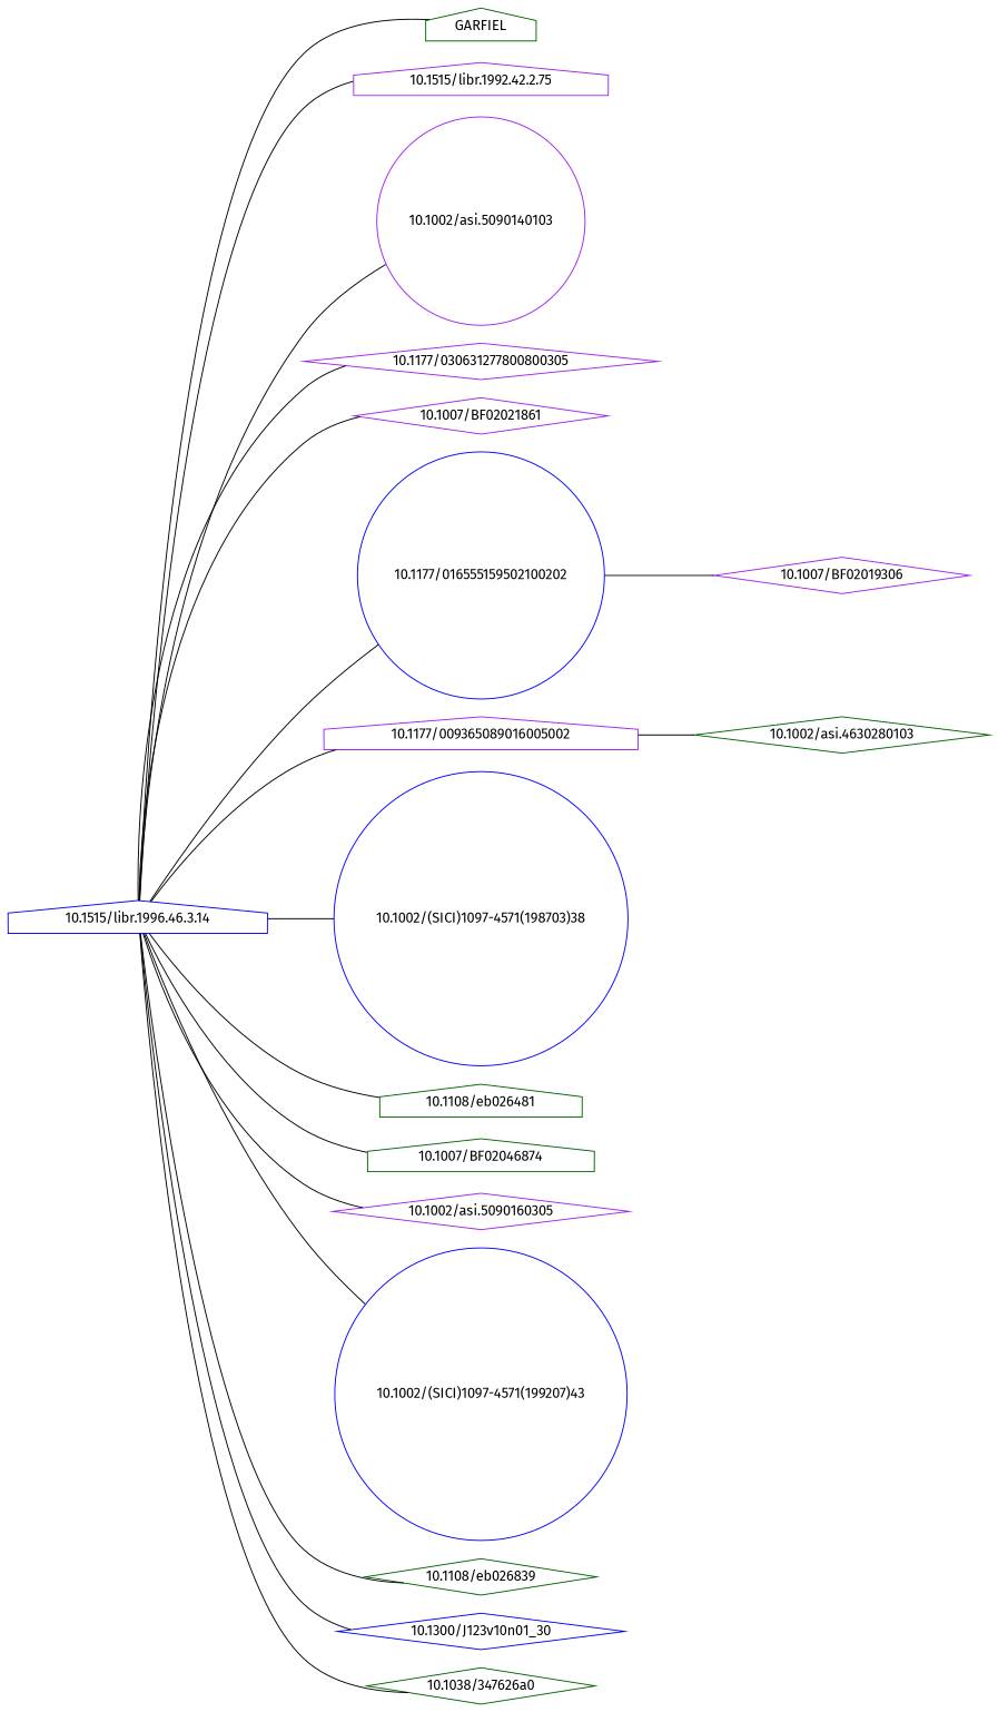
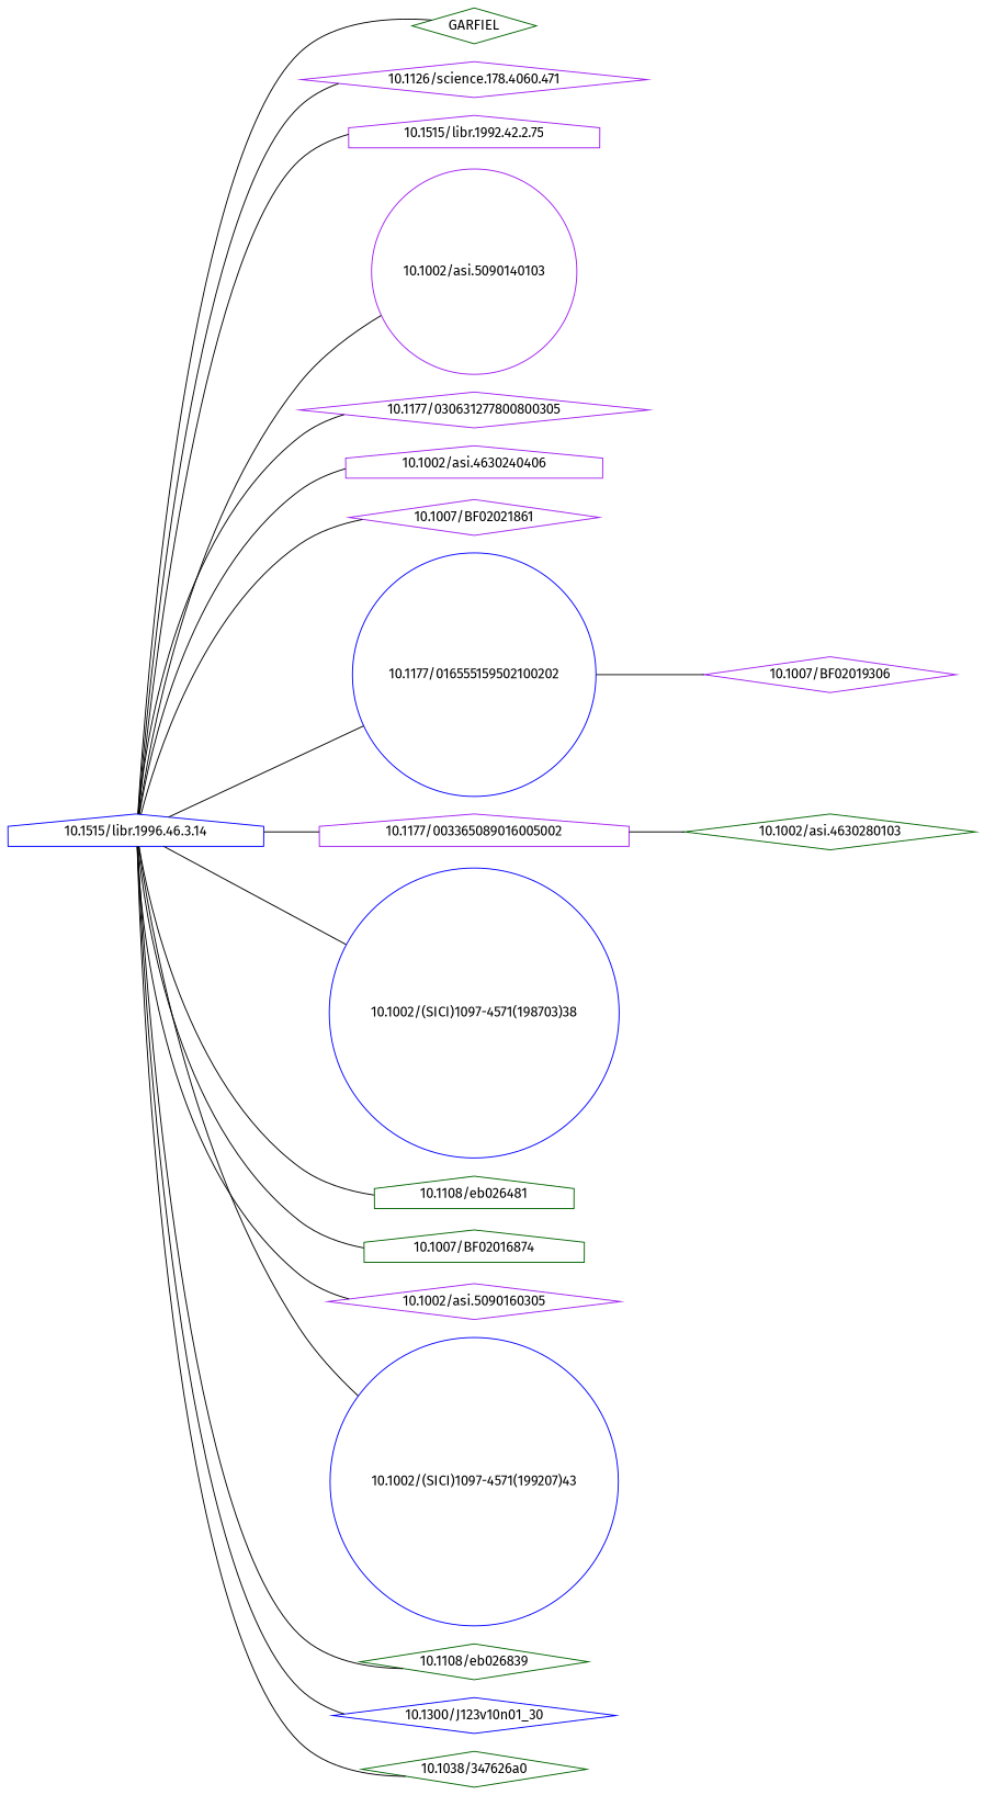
  strict graph {
    fontname="Fira Sans"
    rankdir=LR
    node [color=purple fontname="Fira Sans" shape=diamond]
    edge [fontname="Fira Sans"]
    "10.1515/libr.1996.46.3.14" [color=blue shape=house]
-   GARFIEL [color=darkgreen shape=house]
+   GARFIEL [color=darkgreen]
+   "10.1126/science.178.4060.471"
    "10.1515/libr.1992.42.2.75" [shape=house]
    "10.1002/asi.5090140103" [shape=circle]
    "10.1177/030631277800800305"
+   "10.1002/asi.4630240406" [shape=house]
    "10.1007/BF02021861"
    "10.1177/016555159502100202" [color=blue shape=circle]
-   "10.1177/009365089016005002" [shape=house]
+   "10.1177/009365089016005002" [shape=house label="10.1177/003365089016005002"]
    "10.1002/(SICI)1097-4571(198703)38" [color=blue shape=circle]
    "10.1108/eb026481" [color=darkgreen shape=house]
-   "10.1007/BF02016874" [color=darkgreen shape=house label="10.1007/BF02046874"]
+   "10.1007/BF02016874" [color=darkgreen shape=house]
    "10.1002/asi.5090160305"
    "10.1002/(SICI)1097-4571(199207)43" [color=blue shape=circle]
    "10.1108/eb026839" [color=darkgreen]
    "10.1300/J123v10n01\_30" [color=blue]
    "10.1038/347626a0" [color=darkgreen]
    "10.1002/asi.4630280103" [color=darkgreen]
    "10.1007/BF02019306"
    "10.1515/libr.1996.46.3.14" -- GARFIEL
+   "10.1515/libr.1996.46.3.14" -- "10.1126/science.178.4060.471"
    "10.1515/libr.1996.46.3.14" -- "10.1515/libr.1992.42.2.75"
    "10.1515/libr.1996.46.3.14" -- "10.1002/asi.5090140103"
    "10.1515/libr.1996.46.3.14" -- "10.1177/030631277800800305"
+   "10.1515/libr.1996.46.3.14" -- "10.1002/asi.4630240406"
    "10.1515/libr.1996.46.3.14" -- "10.1007/BF02021861"
    "10.1515/libr.1996.46.3.14" -- "10.1177/016555159502100202"
    "10.1515/libr.1996.46.3.14" -- "10.1177/009365089016005002"
    "10.1515/libr.1996.46.3.14" -- "10.1002/(SICI)1097-4571(198703)38"
    "10.1515/libr.1996.46.3.14" -- "10.1108/eb026481"
    "10.1515/libr.1996.46.3.14" -- "10.1007/BF02016874"
    "10.1515/libr.1996.46.3.14" -- "10.1002/asi.5090160305"
    "10.1515/libr.1996.46.3.14" -- "10.1002/(SICI)1097-4571(199207)43"
    "10.1515/libr.1996.46.3.14" -- "10.1108/eb026839"
    "10.1515/libr.1996.46.3.14" -- "10.1300/J123v10n01\_30"
    "10.1515/libr.1996.46.3.14" -- "10.1038/347626a0"
    "10.1177/016555159502100202" -- "10.1007/BF02019306"
    "10.1177/009365089016005002" -- "10.1002/asi.4630280103"
  }
